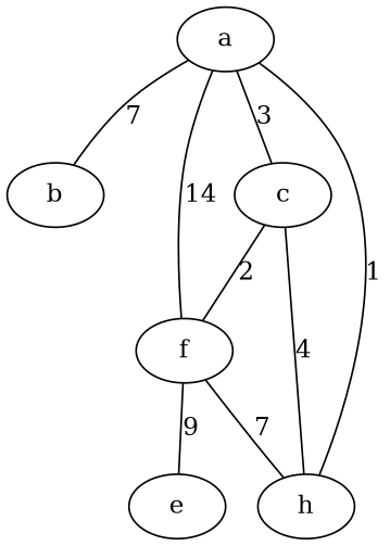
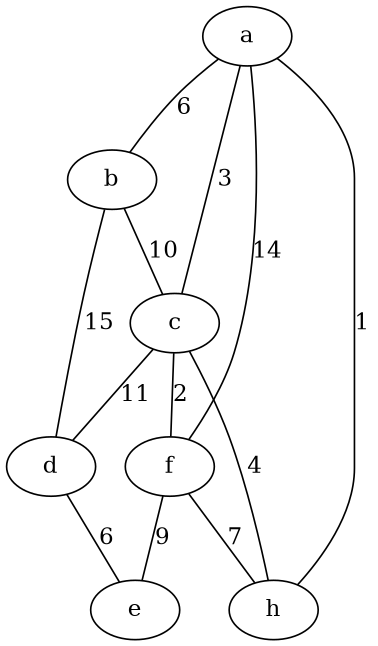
  graph {
    a
    b
    c
    f
+   d
    e
    h
-   a -- b [label=7]
+   a -- b [label=6]
    a -- c [label=3]
    a -- f [label=14]
+   b -- c [label=10]
+   b -- d [label=15]
    c -- f [label=2]
+   c -- d [label=11]
    f -- e [label=9]
    f -- h [label=7]
+   d -- e [label=6]
    h -- a [label=1]
    h -- c [label=4]
  }
